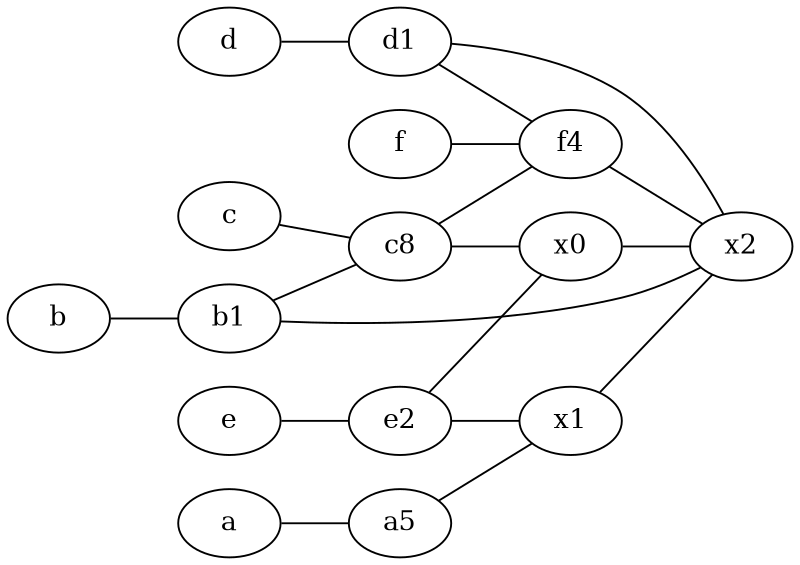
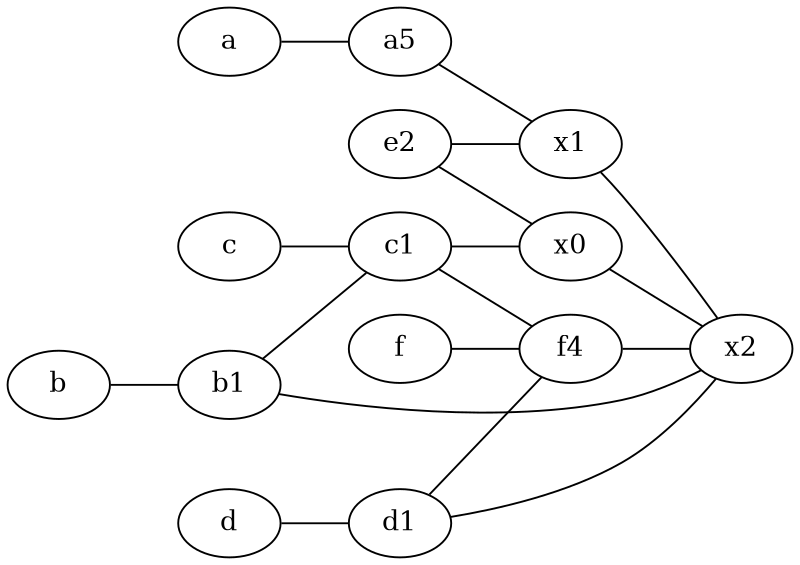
  graph {
    rankdir=LR
    node [labelfontsize=50]
    c
-   c1 [label=c8]
+   c1
    x0
    n4 [label=f4]
    b
    b1
    x2
    n8 [label=a5]
    a
    x1
    n11 [label=e2]
    f
    d
    d1
-   e
    c -- c1
    c1 -- x0
    c1 -- n4
    x0 -- x2
    n4 -- x2
    b -- b1
    b1 -- c1
    b1 -- x2
    n8 -- x1
    a -- n8
    x1 -- x2
    n11 -- x0
    n11 -- x1
    f -- n4
    d -- d1
    d1 -- n4
    d1 -- x2
-   e -- n11
  }
